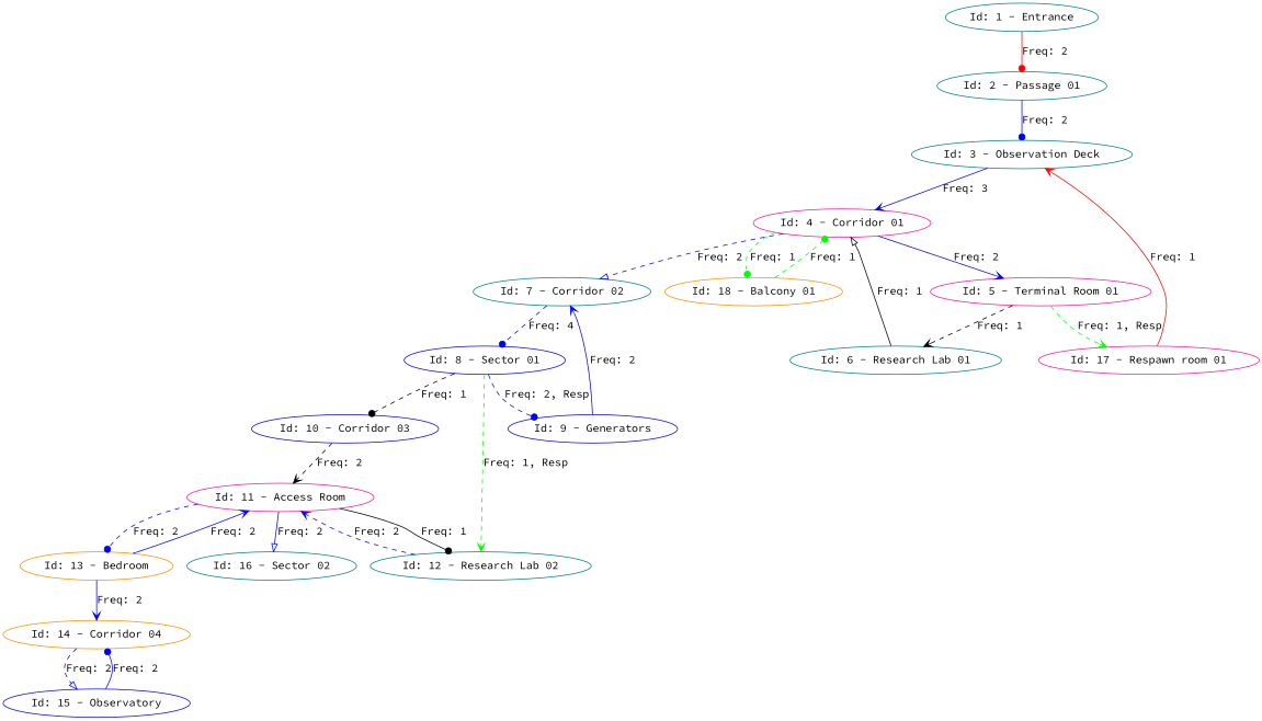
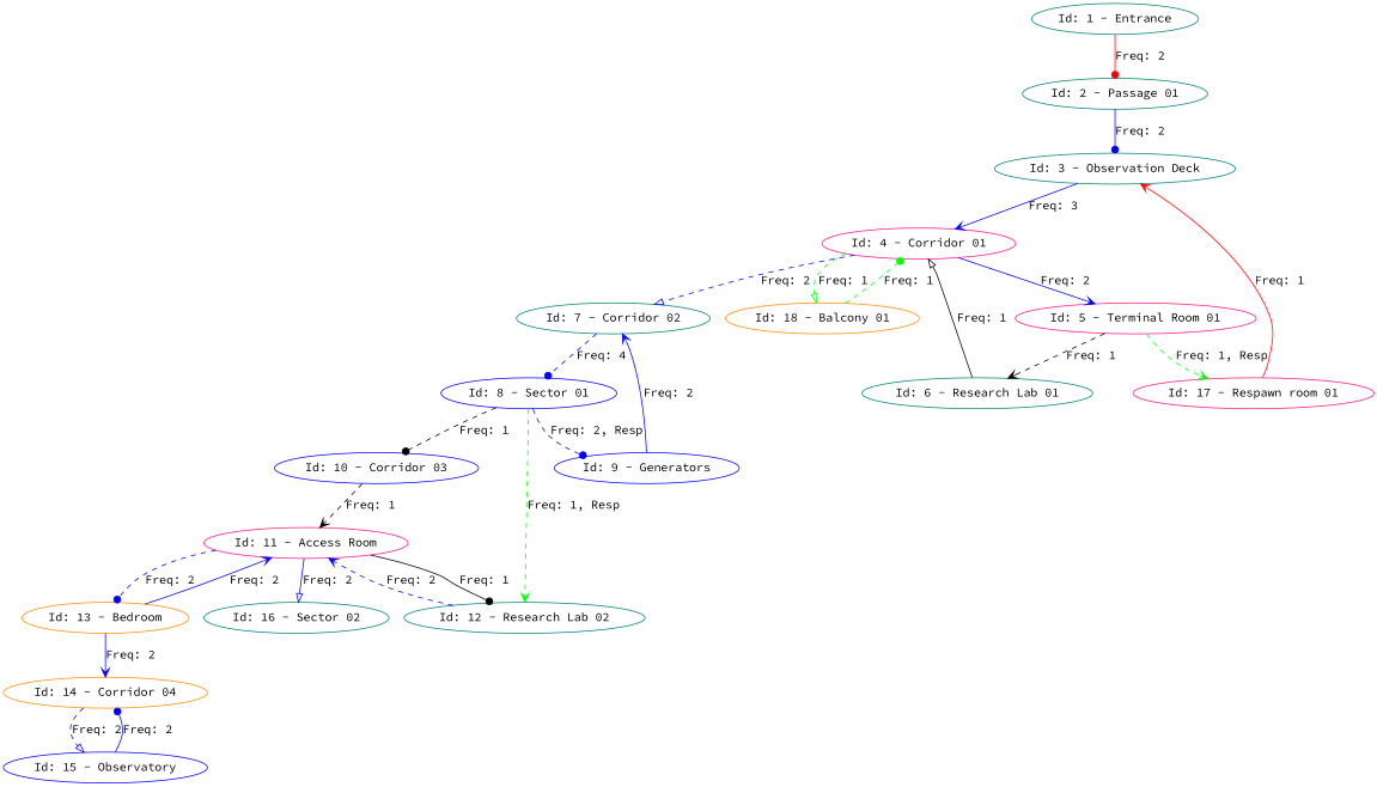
  digraph {
    fontname="Source Code Pro"
    node [color=teal fontname="Source Code Pro"]
    edge [arrowhead=vee color=blue constraint=true fontname="Source Code Pro" style=dashed]
    n1 [label="Id: 1 - Entrance"]
    n2 [label="Id: 2 - Passage 01"]
    n3 [label="Id: 3 - Observation Deck"]
    n4 [color=deeppink label="Id: 4 - Corridor 01"]
    n5 [color=deeppink label="Id: 5 - Terminal Room 01"]
    n6 [label="Id: 7 - Corridor 02"]
    n7 [color=darkorange label="Id: 18 - Balcony 01"]
    n8 [label="Id: 6 - Research Lab 01"]
    n9 [color=deeppink label="Id: 17 - Respawn room 01"]
    n10 [color=blue label="Id: 8 - Sector 01"]
    n11 [color=blue label="Id: 9 - Generators"]
    n12 [color=blue label="Id: 10 - Corridor 03"]
    n13 [label="Id: 12 - Research Lab 02"]
    n14 [color=deeppink label="Id: 11 - Access Room"]
    n15 [color=darkorange label="Id: 13 - Bedroom"]
    n16 [label="Id: 16 - Sector 02"]
    n17 [color=darkorange label="Id: 14 - Corridor 04"]
    n18 [color=blue label="Id: 15 - Observatory"]
    n1 -> n2 [arrowhead=dot color=red label="Freq: 2" style=solid]
    n2 -> n3 [arrowhead=dot label="Freq: 2" style=solid]
    n3 -> n4 [label="Freq: 3" style=solid]
    n4 -> n5 [label="Freq: 2" style=solid]
    n4 -> n6 [arrowhead=onormal label="Freq: 2"]
-   n4 -> n7 [arrowhead=dot color=green label="Freq: 1"]
+   n4 -> n7 [arrowhead=onormal color=green label="Freq: 1"]
    n5 -> n8 [color=black label="Freq: 1"]
    n5 -> n9 [color=green label="Freq: 1, Resp"]
    n6 -> n10 [arrowhead=dot label="Freq: 4"]
    n7 -> n4 [arrowhead=dot color=green label="Freq: 1"]
    n8 -> n4 [arrowhead=onormal color=black label="Freq: 1" style=solid]
    n9 -> n3 [color=red label="Freq: 1" style=solid]
    n10 -> n11 [arrowhead=dot label="Freq: 2, Resp"]
    n10 -> n12 [arrowhead=dot color=black label="Freq: 1"]
    n10 -> n13 [color=green label="Freq: 1, Resp"]
    n11 -> n6 [label="Freq: 2" style=solid]
-   n12 -> n14 [color=black label="Freq: 2"]
+   n12 -> n14 [color=black label="Freq: 1"]
    n13 -> n14 [label="Freq: 2"]
    n14 -> n13 [arrowhead=dot color=black label="Freq: 1" style=solid]
    n14 -> n15 [arrowhead=dot label="Freq: 2"]
    n14 -> n16 [arrowhead=onormal label="Freq: 2" style=solid]
    n15 -> n14 [label="Freq: 2" style=solid]
    n15 -> n17 [label="Freq: 2" style=solid]
    n17 -> n18 [arrowhead=onormal label="Freq: 2"]
    n18 -> n17 [arrowhead=dot label="Freq: 2" style=solid]
  }
